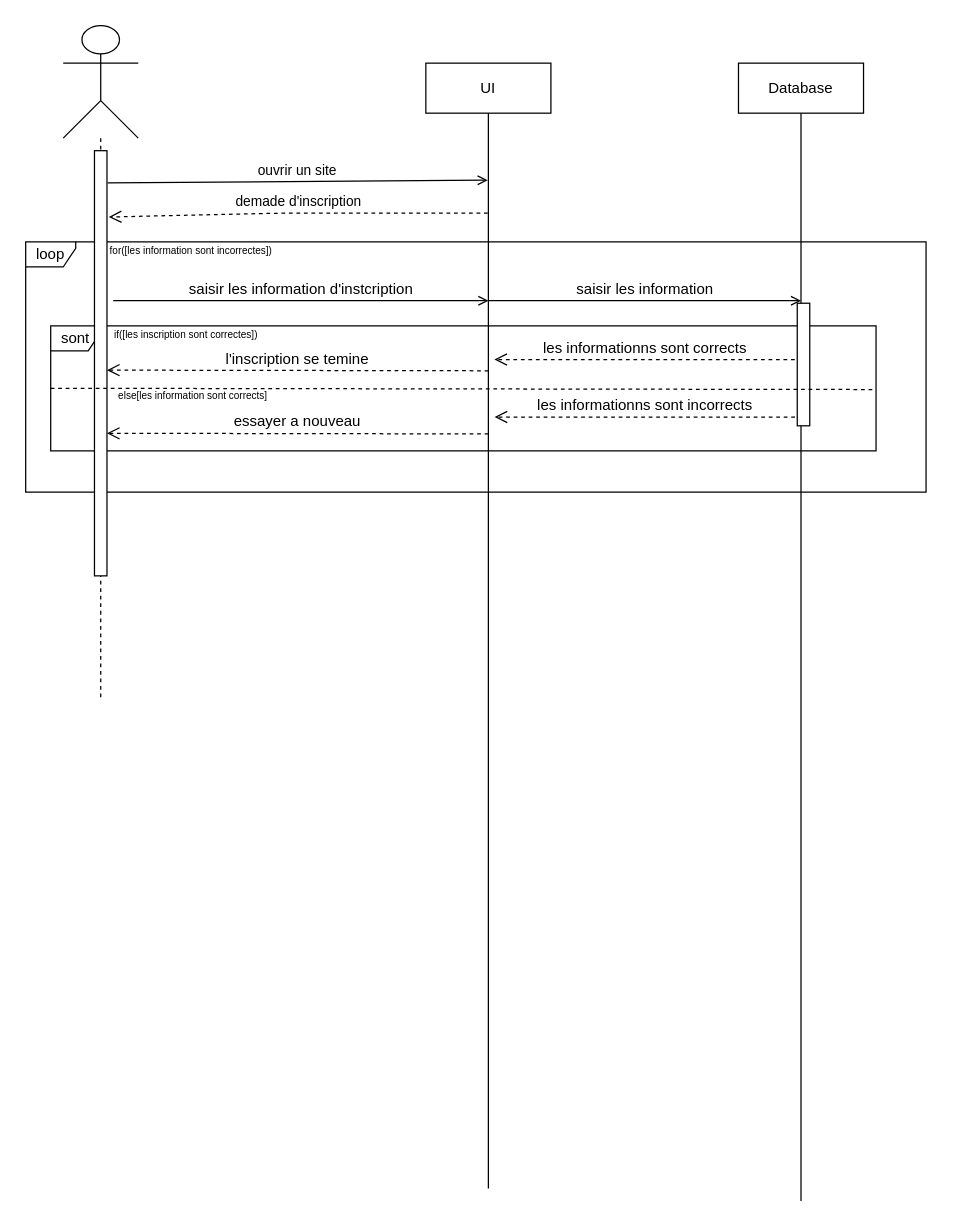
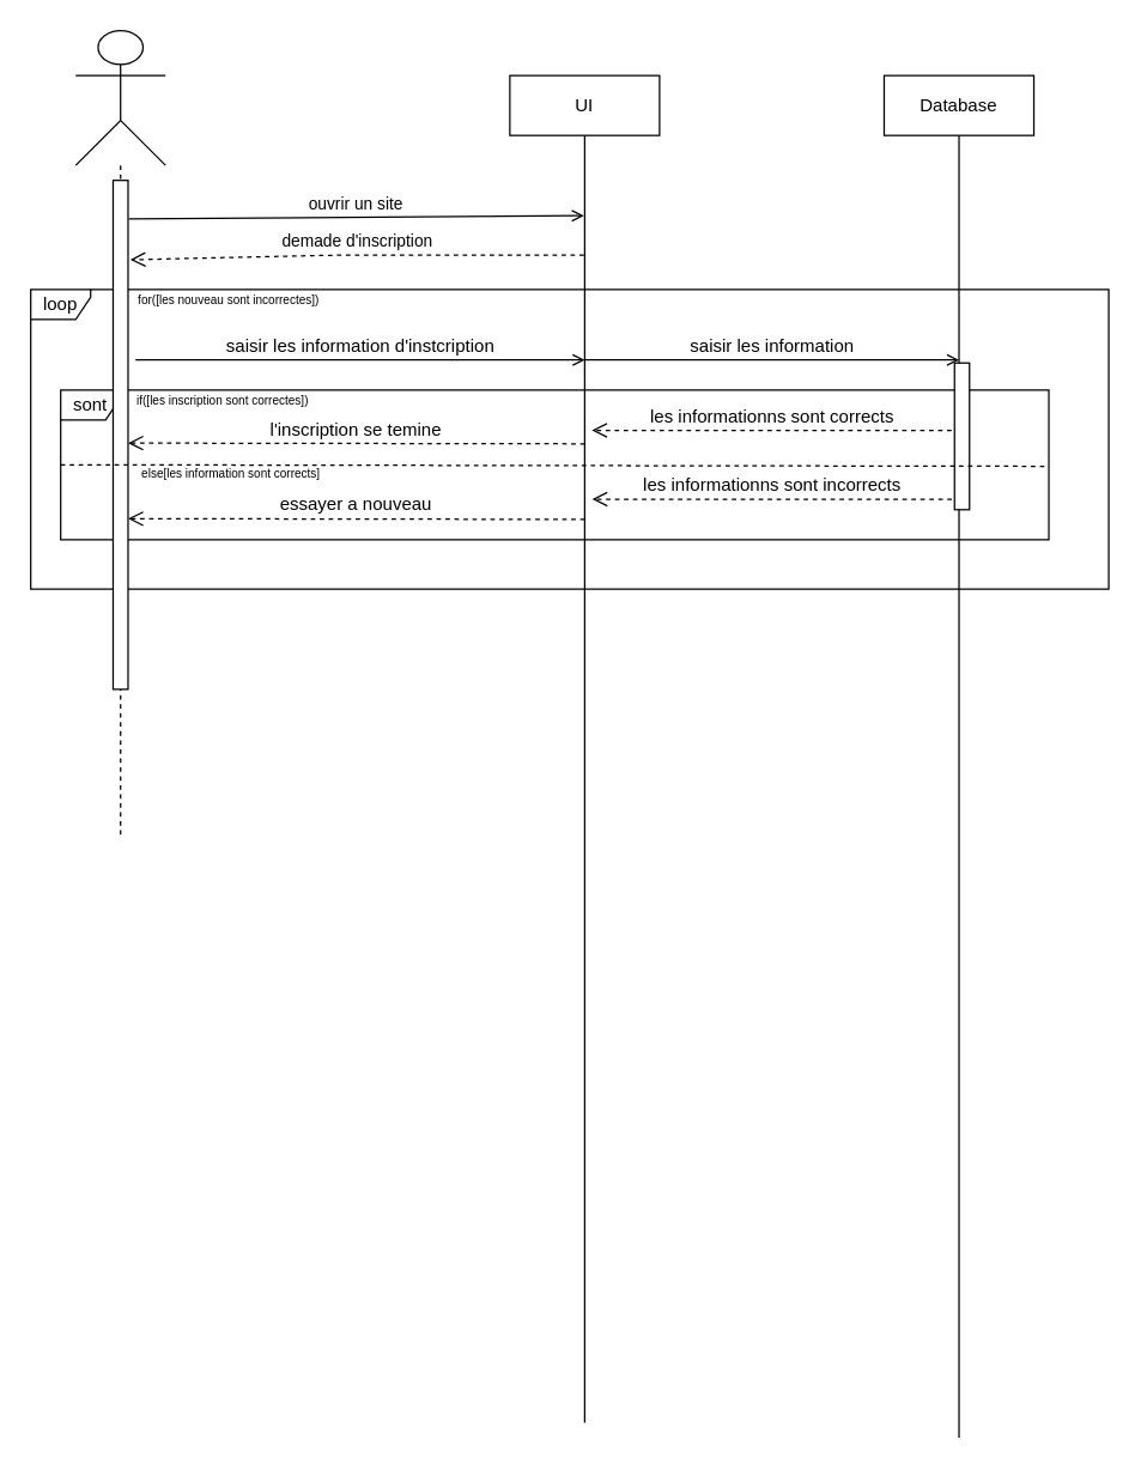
  <mxCell id="0" />
  <mxCell id="1" parent="0" />
  <mxCell id="2" value="" style="shape=umlLifeline;participant=umlActor;perimeter=lifelinePerimeter;whiteSpace=wrap;html=1;container=1;collapsible=0;recursiveResize=0;verticalAlign=top;spacingTop=36;outlineConnect=0;size=90;" vertex="1" parent="1"><mxGeometry x="50" y="20" width="60" height="540" as="geometry" /></mxCell>
  <mxCell id="3" value="UI" style="shape=umlLifeline;perimeter=lifelinePerimeter;whiteSpace=wrap;html=1;container=1;collapsible=0;recursiveResize=0;outlineConnect=0;lifelineDashed=0;" vertex="1" parent="1"><mxGeometry x="340" y="50" width="100" height="900" as="geometry" /></mxCell>
  <mxCell id="4" value="Database" style="shape=umlLifeline;perimeter=lifelinePerimeter;whiteSpace=wrap;html=1;container=1;collapsible=0;recursiveResize=0;outlineConnect=0;lifelineDashed=0;" vertex="1" parent="1"><mxGeometry x="590" y="50" width="100" height="910" as="geometry" /></mxCell>
  <mxCell id="5" value="loop" style="shape=umlFrame;whiteSpace=wrap;html=1;width=40;height=20;" vertex="1" parent="1"><mxGeometry x="20" y="193" width="720" height="200" as="geometry" /></mxCell>
  <mxCell id="6" value="sont" style="shape=umlFrame;whiteSpace=wrap;html=1;width=40;height=20;" vertex="1" parent="1"><mxGeometry x="40" y="260" width="660" height="100" as="geometry" /></mxCell>
  <mxCell id="7" value="ouvrir un site" style="html=1;verticalAlign=bottom;endArrow=open;entryX=0.495;entryY=0.104;entryDx=0;entryDy=0;entryPerimeter=0;exitX=1.05;exitY=0.076;exitDx=0;exitDy=0;exitPerimeter=0;endFill=0;" edge="1" parent="1" source="10" target="3"><mxGeometry width="80" relative="1" as="geometry"><mxPoint x="190" y="150" as="sourcePoint" /><mxPoint x="270" y="150" as="targetPoint" /></mxGeometry></mxCell>
  <mxCell id="8" value="demade d'inscription" style="html=1;verticalAlign=bottom;endArrow=open;dashed=1;endSize=8;entryX=1.15;entryY=0.156;entryDx=0;entryDy=0;entryPerimeter=0;" edge="1" parent="1" source="3" target="10"><mxGeometry relative="1" as="geometry"><mxPoint x="270" y="170" as="sourcePoint" /><mxPoint x="190" y="170" as="targetPoint" /><Array as="points"><mxPoint x="340" y="170" /><mxPoint x="220" y="170" /></Array></mxGeometry></mxCell>
- <mxCell id="9" value="&lt;font style=&quot;font-size: 8px&quot;&gt;for([les information sont incorrectes])&lt;/font&gt;" style="text;html=1;strokeColor=none;fillColor=none;align=center;verticalAlign=middle;whiteSpace=wrap;rounded=0;" vertex="1" parent="1"><mxGeometry x="85" y="190" width="135" height="17" as="geometry" /></mxCell>
+ <mxCell id="9" value="&lt;font style=&quot;font-size: 8px&quot;&gt;for([les nouveau sont incorrectes])&lt;/font&gt;" style="text;html=1;strokeColor=none;fillColor=none;align=center;verticalAlign=middle;whiteSpace=wrap;rounded=0;" vertex="1" parent="1"><mxGeometry x="85" y="190" width="135" height="17" as="geometry" /></mxCell>
  <mxCell id="10" value="" style="html=1;points=[];perimeter=orthogonalPerimeter;" vertex="1" parent="1"><mxGeometry x="75" y="120" width="10" height="340" as="geometry" /></mxCell>
  <mxCell id="11" value="&lt;font style=&quot;font-size: 12px&quot;&gt;saisir les information d'instcription&lt;/font&gt;" style="html=1;verticalAlign=bottom;endArrow=open;entryX=0.514;entryY=0.185;entryDx=0;entryDy=0;entryPerimeter=0;endFill=0;" edge="1" parent="1"><mxGeometry width="80" relative="1" as="geometry"><mxPoint x="90" y="240" as="sourcePoint" /><mxPoint x="390.08" y="240" as="targetPoint" /></mxGeometry></mxCell>
  <mxCell id="12" value="" style="html=1;points=[];perimeter=orthogonalPerimeter;" vertex="1" parent="1"><mxGeometry x="637" y="242" width="10" height="98" as="geometry" /></mxCell>
  <mxCell id="13" value="&lt;font style=&quot;font-size: 8px&quot;&gt;if([les inscription sont correctes])&lt;/font&gt;" style="text;html=1;strokeColor=none;fillColor=none;align=center;verticalAlign=middle;whiteSpace=wrap;rounded=0;" vertex="1" parent="1"><mxGeometry x="86" y="261" width="125" height="10" as="geometry" /></mxCell>
  <mxCell id="14" value="&lt;font style=&quot;font-size: 12px&quot;&gt;les informationns sont corrects&lt;/font&gt;" style="html=1;verticalAlign=bottom;endArrow=open;dashed=1;endSize=8;fontSize=10;entryX=0.53;entryY=0.3;entryDx=0;entryDy=0;entryPerimeter=0;" edge="1" parent="1"><mxGeometry relative="1" as="geometry"><mxPoint x="635" y="287" as="sourcePoint" /><mxPoint x="394.8" y="287" as="targetPoint" /></mxGeometry></mxCell>
  <mxCell id="15" value="&lt;font style=&quot;font-size: 12px&quot;&gt;l'inscription se temine&lt;/font&gt;" style="html=1;verticalAlign=bottom;endArrow=open;dashed=1;endSize=8;fontSize=10;entryX=0.53;entryY=0.3;entryDx=0;entryDy=0;entryPerimeter=0;" edge="1" parent="1"><mxGeometry relative="1" as="geometry"><mxPoint x="390" y="296" as="sourcePoint" /><mxPoint x="85" y="295.5" as="targetPoint" /></mxGeometry></mxCell>
  <mxCell id="16" value="" style="endArrow=none;dashed=1;html=1;fontSize=12;entryX=0.999;entryY=0.51;entryDx=0;entryDy=0;entryPerimeter=0;exitX=0;exitY=0.5;exitDx=0;exitDy=0;exitPerimeter=0;" edge="1" parent="1" source="6" target="6"><mxGeometry width="50" height="50" relative="1" as="geometry"><mxPoint x="190" y="560" as="sourcePoint" /><mxPoint x="240" y="510" as="targetPoint" /></mxGeometry></mxCell>
  <mxCell id="17" value="&lt;span style=&quot;font-size: 12px&quot;&gt;saisir les information&lt;/span&gt;" style="html=1;verticalAlign=bottom;endArrow=open;entryX=0.514;entryY=0.185;entryDx=0;entryDy=0;entryPerimeter=0;endFill=0;" edge="1" parent="1"><mxGeometry width="80" relative="1" as="geometry"><mxPoint x="390" y="240" as="sourcePoint" /><mxPoint x="640.08" y="240" as="targetPoint" /></mxGeometry></mxCell>
  <mxCell id="18" value="&lt;font style=&quot;font-size: 8px&quot;&gt;else[les information sont corrects]&lt;/font&gt;" style="text;html=1;strokeColor=none;fillColor=none;align=center;verticalAlign=middle;whiteSpace=wrap;rounded=0;" vertex="1" parent="1"><mxGeometry x="84" y="310" width="140" height="10" as="geometry" /></mxCell>
  <mxCell id="19" value="&lt;font style=&quot;font-size: 12px&quot;&gt;les informationns sont incorrects&lt;/font&gt;" style="html=1;verticalAlign=bottom;endArrow=open;dashed=1;endSize=8;fontSize=10;entryX=0.53;entryY=0.3;entryDx=0;entryDy=0;entryPerimeter=0;" edge="1" parent="1"><mxGeometry relative="1" as="geometry"><mxPoint x="635.2" y="333" as="sourcePoint" /><mxPoint x="395" y="333" as="targetPoint" /></mxGeometry></mxCell>
  <mxCell id="20" value="&lt;span style=&quot;font-size: 12px&quot;&gt;essayer a nouveau&lt;/span&gt;" style="html=1;verticalAlign=bottom;endArrow=open;dashed=1;endSize=8;fontSize=10;entryX=0.53;entryY=0.3;entryDx=0;entryDy=0;entryPerimeter=0;" edge="1" parent="1"><mxGeometry relative="1" as="geometry"><mxPoint x="390" y="346.5" as="sourcePoint" /><mxPoint x="85" y="346" as="targetPoint" /></mxGeometry></mxCell>
